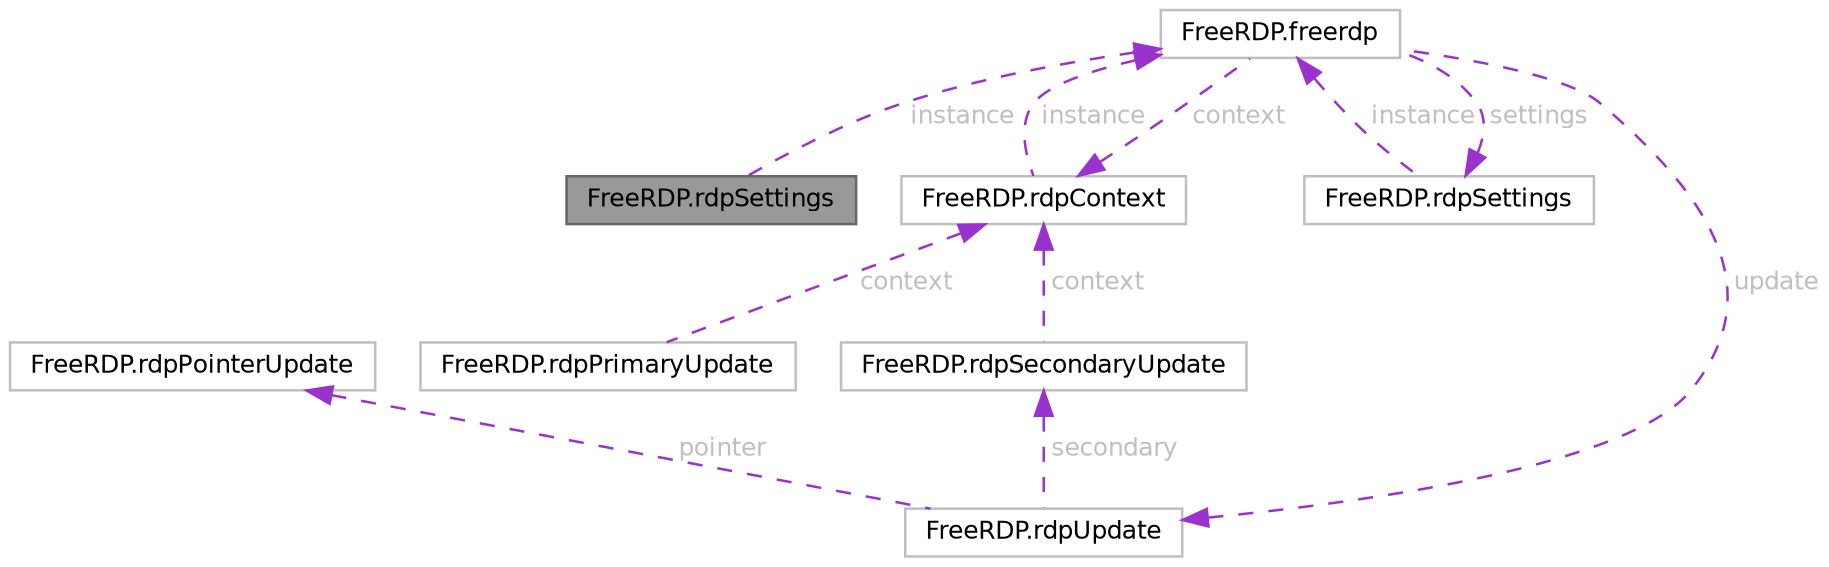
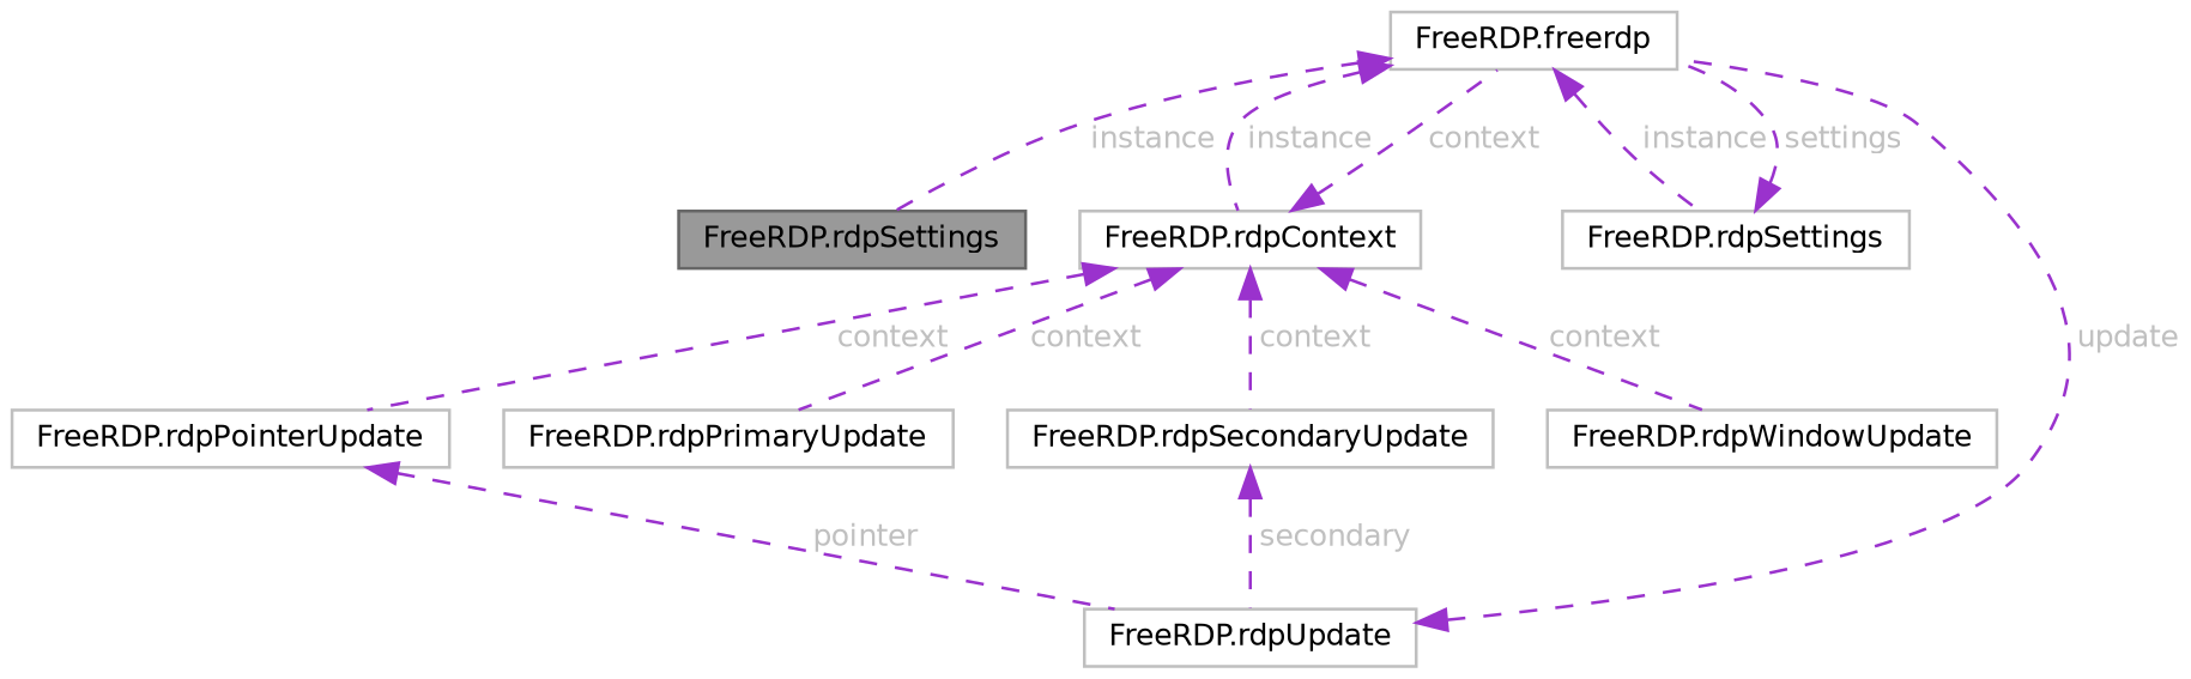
  digraph {
    rankdir=TB
    node [color=grey75 fillcolor=white fontname=Helvetica fontsize=10 shape=box style=filled]
    edge [color=darkorchid3 dir=back fontcolor=grey fontname=Helvetica fontsize=10 labelfontname=Helvetica labelfontsize=10 style=dashed]
    n1 [color=gray40 fillcolor=grey60 fontcolor=black height=0.2 label="FreeRDP.rdpSettings" width=0.4]
    n2 [height=0.2 label="FreeRDP.freerdp" width=0.4]
    n3 [height=0.2 label="FreeRDP.rdpContext" width=0.4]
    n4 [height=0.2 label="FreeRDP.rdpSettings" width=0.4]
    n5 [height=0.2 label="FreeRDP.rdpPointerUpdate" width=0.4]
    n6 [height=0.2 label="FreeRDP.rdpPrimaryUpdate" width=0.4]
    n7 [height=0.2 label="FreeRDP.rdpSecondaryUpdate" width=0.4]
+   n8 [height=0.2 label="FreeRDP.rdpWindowUpdate" width=0.4]
    n9 [height=0.2 label="FreeRDP.rdpUpdate" width=0.4]
    n2 -> n1 [label=" instance"]
    n2 -> n3 [label=" instance"]
    n2 -> n4 [label=" instance"]
    n3 -> n2 [label=" context"]
+   n3 -> n5 [label=" context"]
    n3 -> n6 [label=" context"]
    n3 -> n7 [label=" context"]
+   n3 -> n8 [label=" context"]
    n4 -> n2 [label=" settings"]
    n5 -> n9 [label=" pointer"]
    n7 -> n9 [label=" secondary"]
    n9 -> n2 [label=" update"]
  }
